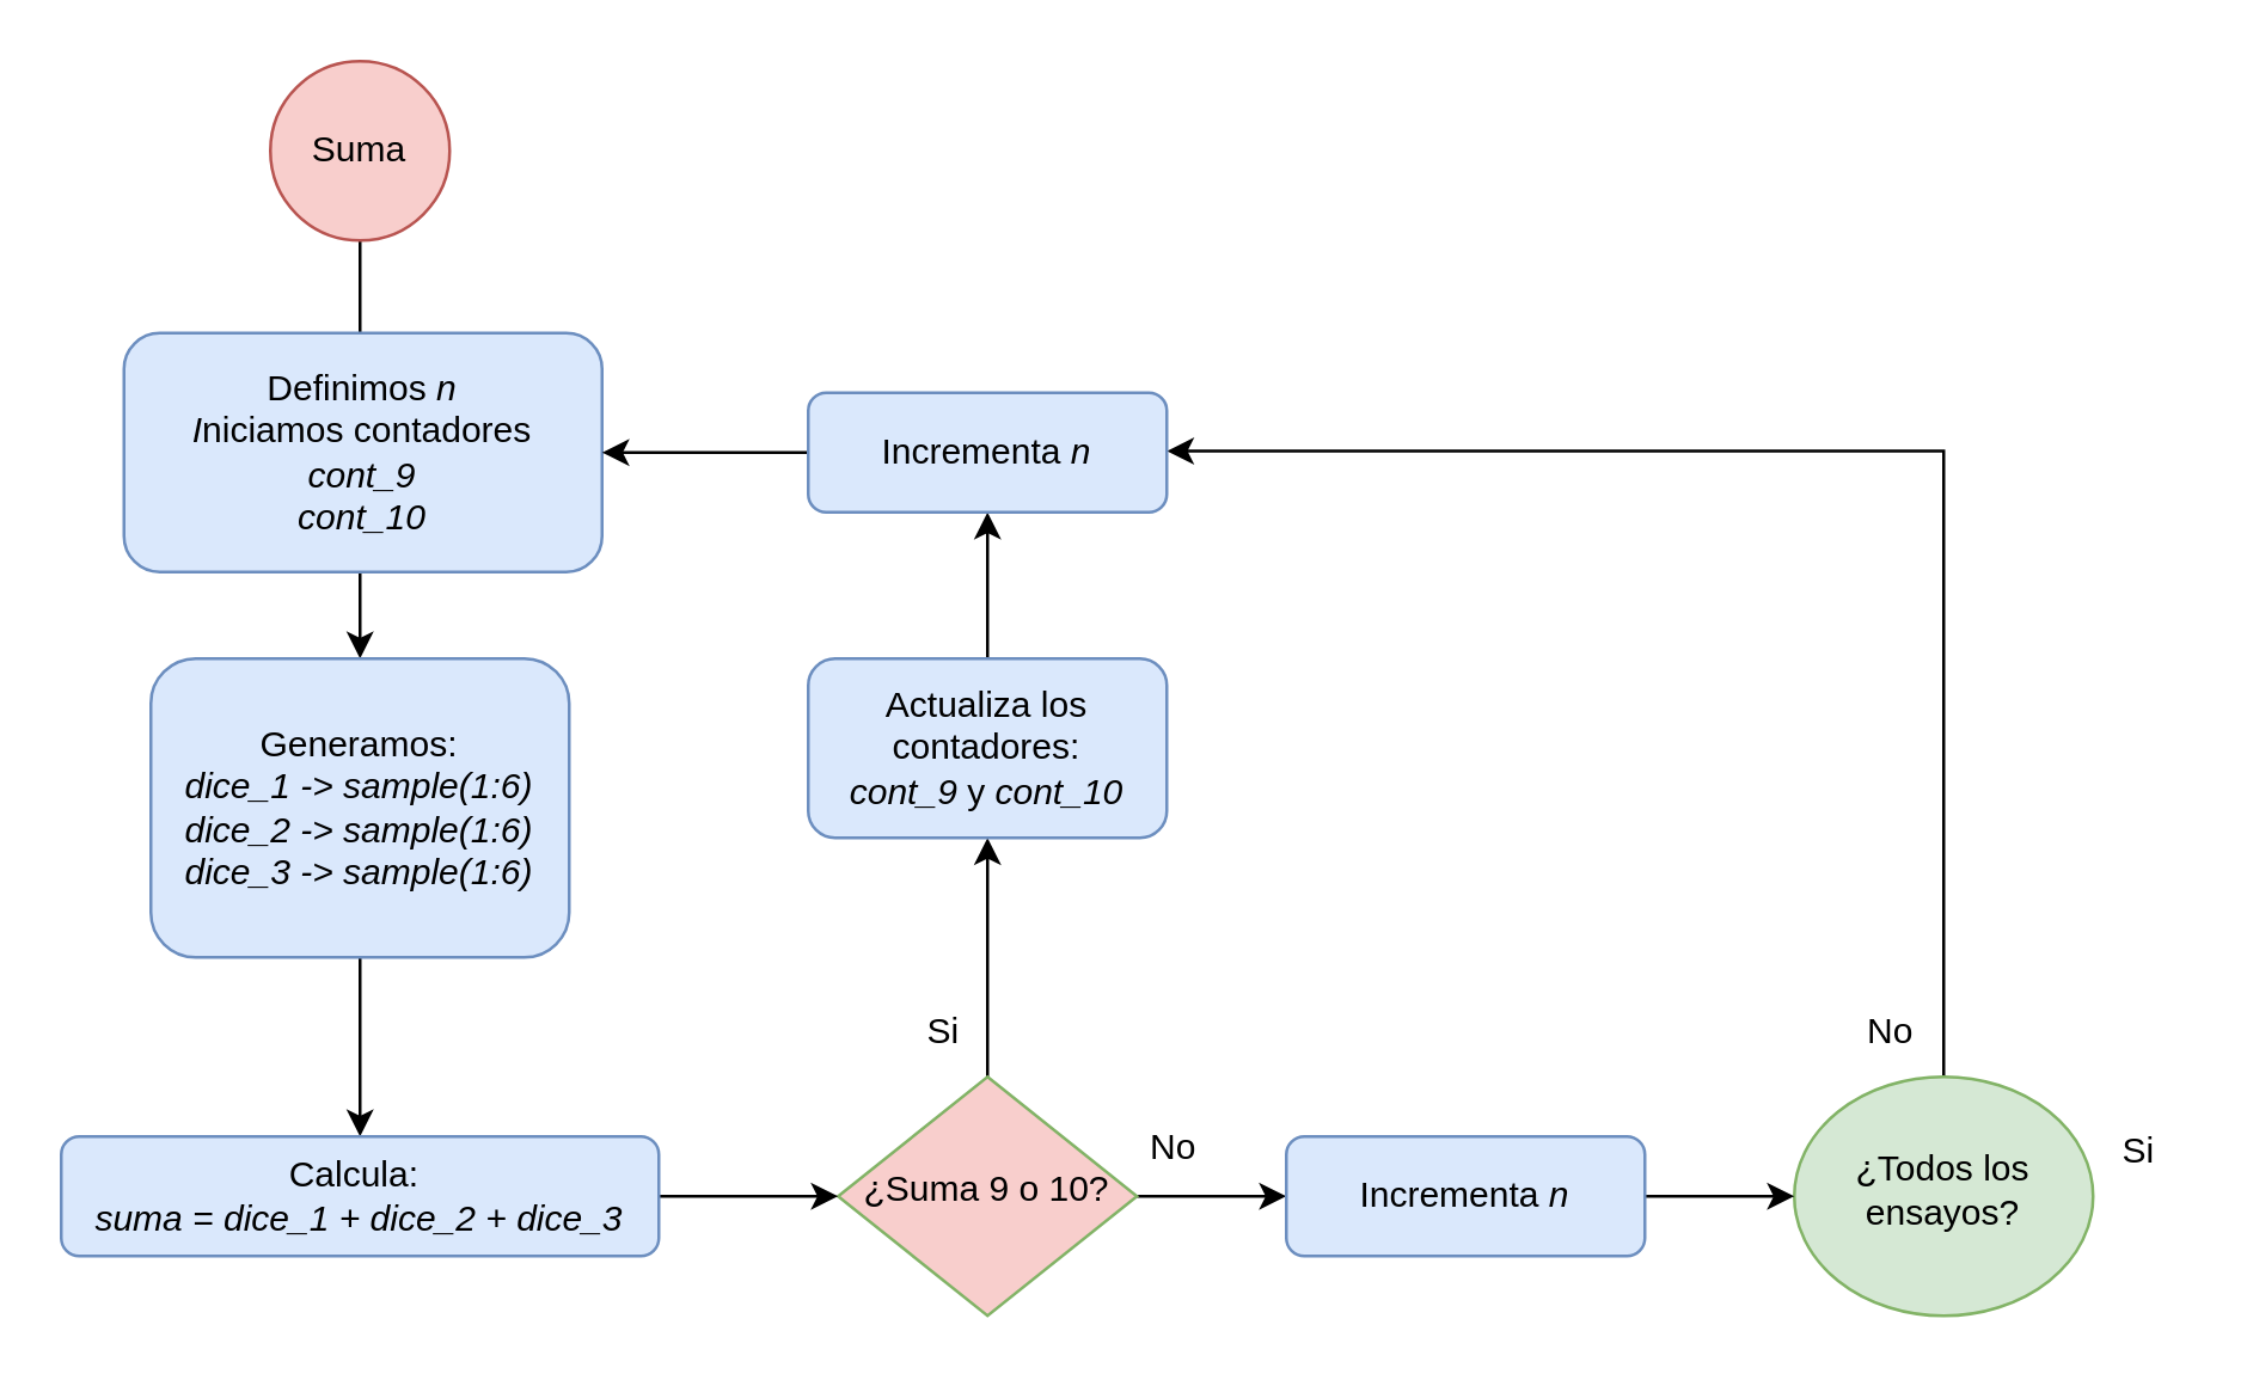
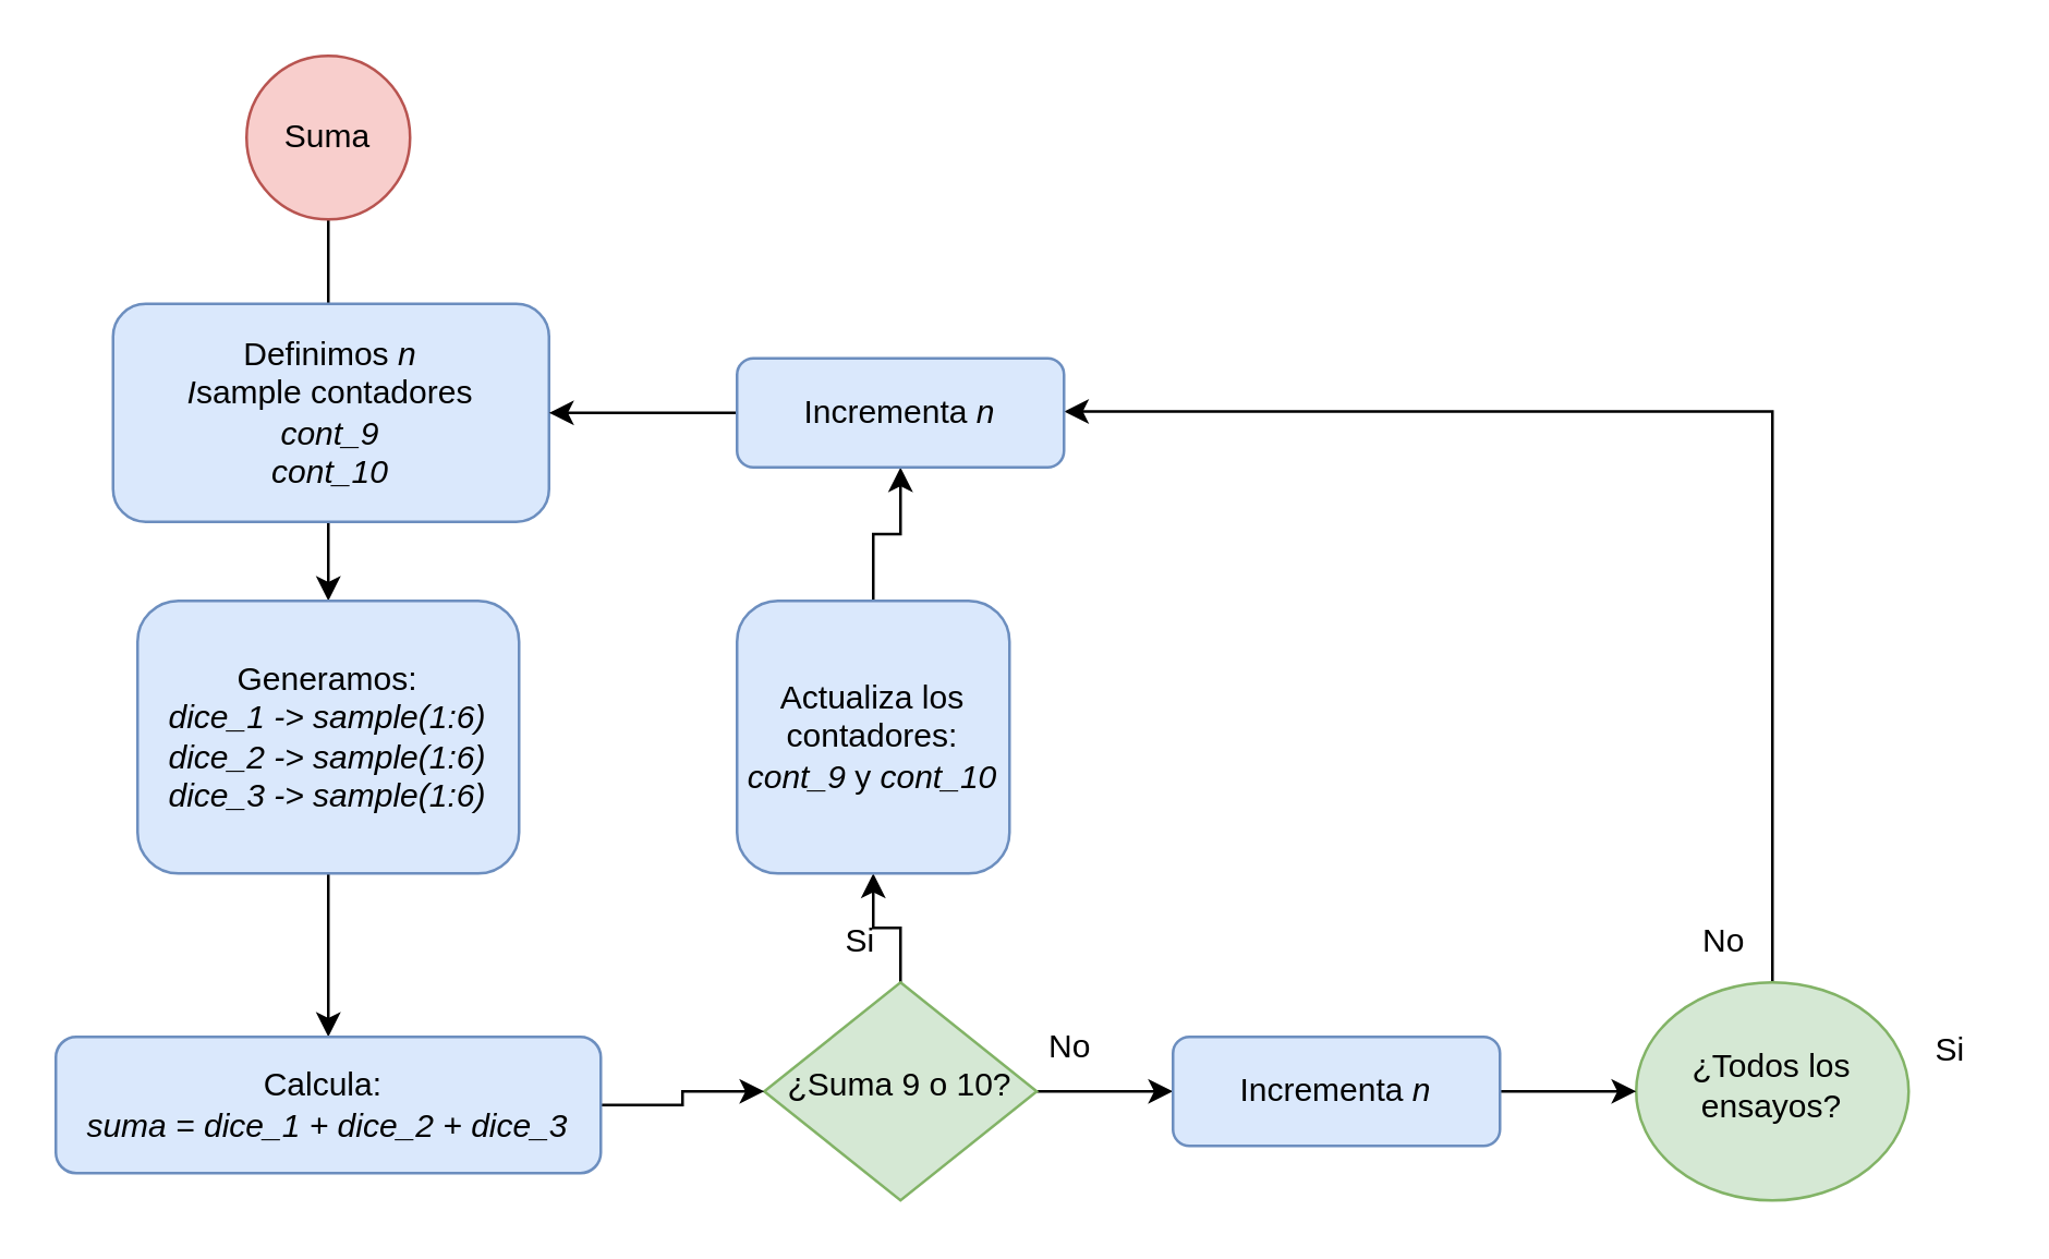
  <mxCell id="0" />
  <mxCell id="1" parent="0" />
  <mxCell id="2" value="" style="edgeStyle=orthogonalEdgeStyle;rounded=0;orthogonalLoop=1;jettySize=auto;html=1;entryX=1;entryY=0.75;entryDx=0;entryDy=0;exitX=0.5;exitY=0;exitDx=0;exitDy=0;" edge="1" parent="1" source="3"><mxGeometry relative="1" as="geometry"><mxPoint x="650" y="349.5" as="sourcePoint" /><mxPoint x="390" y="150.5" as="targetPoint" /><Array as="points"><mxPoint x="650" y="151" /></Array></mxGeometry></mxCell>
  <mxCell id="3" value="¿Todos los ensayos?" style="ellipse;whiteSpace=wrap;html=1;shadow=0;fontFamily=Helvetica;fontSize=12;align=center;strokeWidth=1;spacing=6;spacingTop=-4;fillColor=#d5e8d4;strokeColor=#82b366;" parent="1" vertex="1"><mxGeometry x="600" y="360" width="100" height="80" as="geometry" /></mxCell>
  <mxCell id="4" value="" style="edgeStyle=orthogonalEdgeStyle;rounded=0;orthogonalLoop=1;jettySize=auto;html=1;" edge="1" parent="1" source="6" target="16"><mxGeometry relative="1" as="geometry" /></mxCell>
  <mxCell id="5" value="" style="edgeStyle=orthogonalEdgeStyle;rounded=0;orthogonalLoop=1;jettySize=auto;html=1;" edge="1" parent="1" source="6" target="22"><mxGeometry relative="1" as="geometry" /></mxCell>
- <mxCell id="6" value="¿Suma 9 o 10?" style="rhombus;whiteSpace=wrap;html=1;shadow=0;fontFamily=Helvetica;fontSize=12;align=center;strokeWidth=1;spacing=6;spacingTop=-4;fillColor=#f8cecc;strokeColor=#82b366;" parent="1" vertex="1"><mxGeometry x="280" y="360" width="100" height="80" as="geometry" /></mxCell>
+ <mxCell id="6" value="¿Suma 9 o 10?" style="rhombus;whiteSpace=wrap;html=1;shadow=0;fontFamily=Helvetica;fontSize=12;align=center;strokeWidth=1;spacing=6;spacingTop=-4;fillColor=#d5e8d4;strokeColor=#82b366;" parent="1" vertex="1"><mxGeometry x="280" y="360" width="100" height="80" as="geometry" /></mxCell>
  <mxCell id="7" style="edgeStyle=orthogonalEdgeStyle;rounded=0;orthogonalLoop=1;jettySize=auto;html=1;exitX=0.5;exitY=1;exitDx=0;exitDy=0;" parent="1" source="8" edge="1"><mxGeometry relative="1" as="geometry"><mxPoint x="120" y="130" as="targetPoint" /></mxGeometry></mxCell>
  <mxCell id="8" value="Suma" style="ellipse;whiteSpace=wrap;html=1;aspect=fixed;fillColor=#f8cecc;strokeColor=#b85450;" parent="1" vertex="1"><mxGeometry x="90" y="20" width="60" height="60" as="geometry" /></mxCell>
  <mxCell id="9" style="edgeStyle=orthogonalEdgeStyle;rounded=0;orthogonalLoop=1;jettySize=auto;html=1;exitX=0.5;exitY=1;exitDx=0;exitDy=0;" parent="1" source="10" edge="1"><mxGeometry relative="1" as="geometry"><mxPoint x="120" y="220" as="targetPoint" /></mxGeometry></mxCell>
- <mxCell id="10" value="Definimos &lt;i&gt;n&lt;/i&gt;&lt;div&gt;&lt;i&gt;I&lt;/i&gt;niciamos contadores&lt;/div&gt;&lt;div&gt;&lt;i&gt;cont_9&lt;/i&gt;&lt;/div&gt;&lt;div&gt;&lt;i&gt;cont_10&lt;/i&gt;&lt;/div&gt;" style="rounded=1;whiteSpace=wrap;html=1;fontSize=12;glass=0;strokeWidth=1;shadow=0;fillColor=#dae8fc;strokeColor=#6c8ebf;" parent="1" vertex="1"><mxGeometry x="41" y="111" width="160" height="80" as="geometry" /></mxCell>
+ <mxCell id="10" value="Definimos &lt;i&gt;n&lt;/i&gt;&lt;div&gt;&lt;i&gt;I&lt;/i&gt;sample contadores&lt;/div&gt;&lt;div&gt;&lt;i&gt;cont_9&lt;/i&gt;&lt;/div&gt;&lt;div&gt;&lt;i&gt;cont_10&lt;/i&gt;&lt;/div&gt;" style="rounded=1;whiteSpace=wrap;html=1;fontSize=12;glass=0;strokeWidth=1;shadow=0;fillColor=#dae8fc;strokeColor=#6c8ebf;" parent="1" vertex="1"><mxGeometry x="41" y="111" width="160" height="80" as="geometry" /></mxCell>
  <mxCell id="11" value="" style="edgeStyle=orthogonalEdgeStyle;rounded=0;orthogonalLoop=1;jettySize=auto;html=1;" parent="1" source="12" target="14" edge="1"><mxGeometry relative="1" as="geometry" /></mxCell>
  <mxCell id="12" value="Generamos:&lt;div&gt;&lt;span style=&quot;background-color: initial;&quot;&gt;&lt;i&gt;dice_1 -&amp;gt; sample(1:6)&lt;/i&gt;&lt;/span&gt;&lt;/div&gt;&lt;div&gt;&lt;i&gt;dice_2 -&amp;gt; sample(1:6)&lt;span style=&quot;background-color: initial;&quot;&gt;&lt;br&gt;&lt;/span&gt;&lt;/i&gt;&lt;/div&gt;&lt;div&gt;&lt;i&gt;dice_3 -&amp;gt; sample(1:6)&lt;/i&gt;&lt;br&gt;&lt;/div&gt;" style="rounded=1;whiteSpace=wrap;html=1;fontSize=12;glass=0;strokeWidth=1;shadow=0;fillColor=#dae8fc;strokeColor=#6c8ebf;" parent="1" vertex="1"><mxGeometry x="50" y="220" width="140" height="100" as="geometry" /></mxCell>
  <mxCell id="13" value="" style="edgeStyle=orthogonalEdgeStyle;rounded=0;orthogonalLoop=1;jettySize=auto;html=1;" edge="1" parent="1" source="14" target="6"><mxGeometry relative="1" as="geometry" /></mxCell>
- <mxCell id="14" value="Calcula:&amp;nbsp;&lt;div&gt;&lt;i&gt;suma = dice_1 + dice_2 + dice_3&lt;/i&gt;&lt;/div&gt;" style="rounded=1;whiteSpace=wrap;html=1;fontSize=12;glass=0;strokeWidth=1;shadow=0;fillColor=#dae8fc;strokeColor=#6c8ebf;" parent="1" vertex="1"><mxGeometry x="20" y="380" width="200" height="40" as="geometry" /></mxCell>
+ <mxCell id="14" value="Calcula:&amp;nbsp;&lt;div&gt;&lt;i&gt;suma = dice_1 + dice_2 + dice_3&lt;/i&gt;&lt;/div&gt;" style="rounded=1;whiteSpace=wrap;html=1;fontSize=12;glass=0;strokeWidth=1;shadow=0;fillColor=#dae8fc;strokeColor=#6c8ebf;" parent="1" vertex="1"><mxGeometry x="20" y="380" width="200" height="50" as="geometry" /></mxCell>
  <mxCell id="15" value="" style="edgeStyle=orthogonalEdgeStyle;rounded=0;orthogonalLoop=1;jettySize=auto;html=1;" edge="1" parent="1" source="16" target="19"><mxGeometry relative="1" as="geometry" /></mxCell>
- <mxCell id="16" value="Actualiza los contadores:&lt;div&gt;&lt;i&gt;cont_9&lt;/i&gt; y &lt;i&gt;cont_10&lt;/i&gt;&lt;/div&gt;" style="rounded=1;whiteSpace=wrap;html=1;fontSize=12;glass=0;strokeWidth=1;shadow=0;fillColor=#dae8fc;strokeColor=#6c8ebf;" vertex="1" parent="1"><mxGeometry x="270" y="220" width="120" height="60" as="geometry" /></mxCell>
+ <mxCell id="16" value="Actualiza los contadores:&lt;div&gt;&lt;i&gt;cont_9&lt;/i&gt; y &lt;i&gt;cont_10&lt;/i&gt;&lt;/div&gt;" style="rounded=1;whiteSpace=wrap;html=1;fontSize=12;glass=0;strokeWidth=1;shadow=0;fillColor=#dae8fc;strokeColor=#6c8ebf;" vertex="1" parent="1"><mxGeometry x="270" y="220" width="100" height="100" as="geometry" /></mxCell>
  <mxCell id="17" value="Si" style="text;html=1;align=center;verticalAlign=middle;resizable=0;points=[];autosize=1;strokeColor=none;fillColor=none;" vertex="1" parent="1"><mxGeometry x="300" y="330" width="30" height="30" as="geometry" /></mxCell>
  <mxCell id="18" value="" style="edgeStyle=orthogonalEdgeStyle;rounded=0;orthogonalLoop=1;jettySize=auto;html=1;" edge="1" parent="1" source="19" target="10"><mxGeometry relative="1" as="geometry" /></mxCell>
  <mxCell id="19" value="Incrementa &lt;i&gt;n&lt;/i&gt;" style="rounded=1;whiteSpace=wrap;html=1;fontSize=12;glass=0;strokeWidth=1;shadow=0;fillColor=#dae8fc;strokeColor=#6c8ebf;" vertex="1" parent="1"><mxGeometry x="270" y="131" width="120" height="40" as="geometry" /></mxCell>
  <mxCell id="20" value="No" style="text;html=1;align=center;verticalAlign=middle;resizable=0;points=[];autosize=1;strokeColor=none;fillColor=none;" vertex="1" parent="1"><mxGeometry x="372" y="369" width="40" height="30" as="geometry" /></mxCell>
  <mxCell id="21" value="" style="edgeStyle=orthogonalEdgeStyle;rounded=0;orthogonalLoop=1;jettySize=auto;html=1;" edge="1" parent="1" source="22" target="3"><mxGeometry relative="1" as="geometry" /></mxCell>
  <mxCell id="22" value="Incrementa &lt;i&gt;n&lt;/i&gt;" style="rounded=1;whiteSpace=wrap;html=1;fontSize=12;glass=0;strokeWidth=1;shadow=0;fillColor=#dae8fc;strokeColor=#6c8ebf;" vertex="1" parent="1"><mxGeometry x="430" y="380" width="120" height="40" as="geometry" /></mxCell>
  <mxCell id="23" value="Si" style="text;html=1;align=center;verticalAlign=middle;resizable=0;points=[];autosize=1;strokeColor=none;fillColor=none;" vertex="1" parent="1"><mxGeometry x="700" y="370" width="30" height="30" as="geometry" /></mxCell>
  <mxCell id="24" value="No" style="text;html=1;align=center;verticalAlign=middle;resizable=0;points=[];autosize=1;strokeColor=none;fillColor=none;" vertex="1" parent="1"><mxGeometry x="612" y="330" width="40" height="30" as="geometry" /></mxCell>
